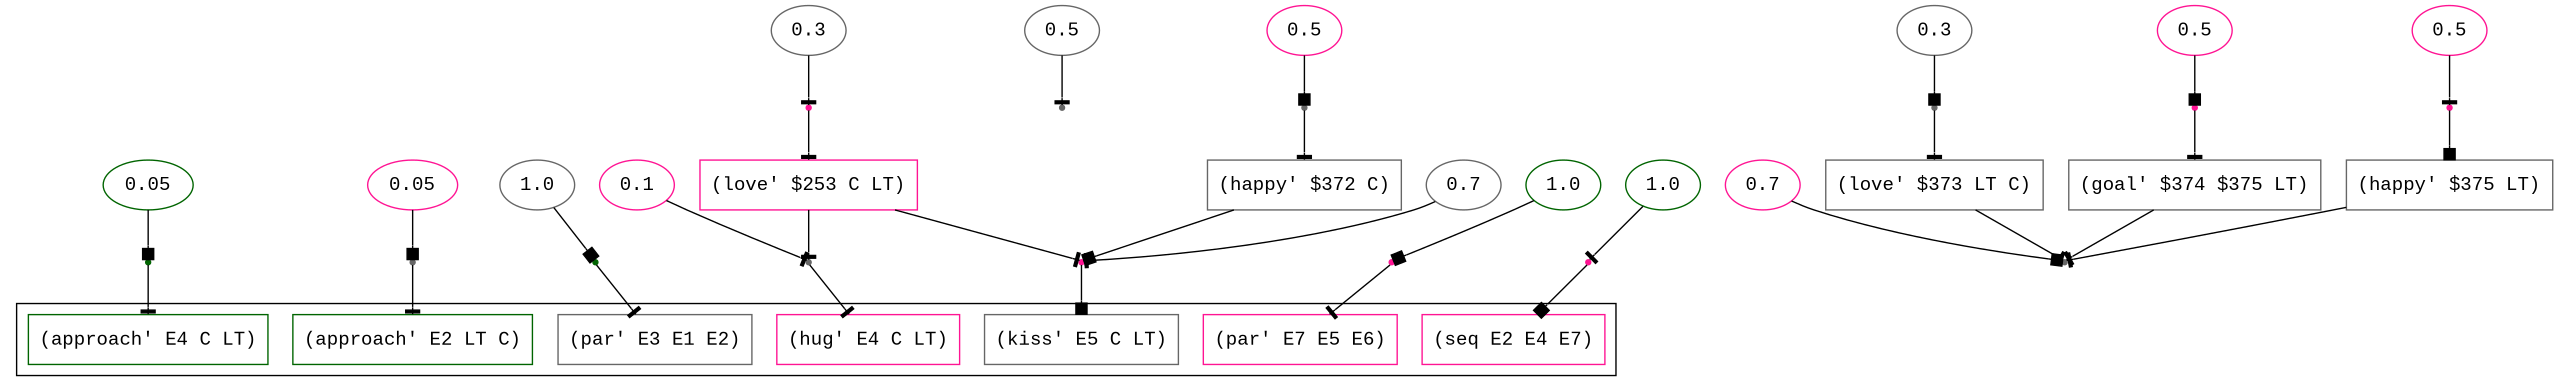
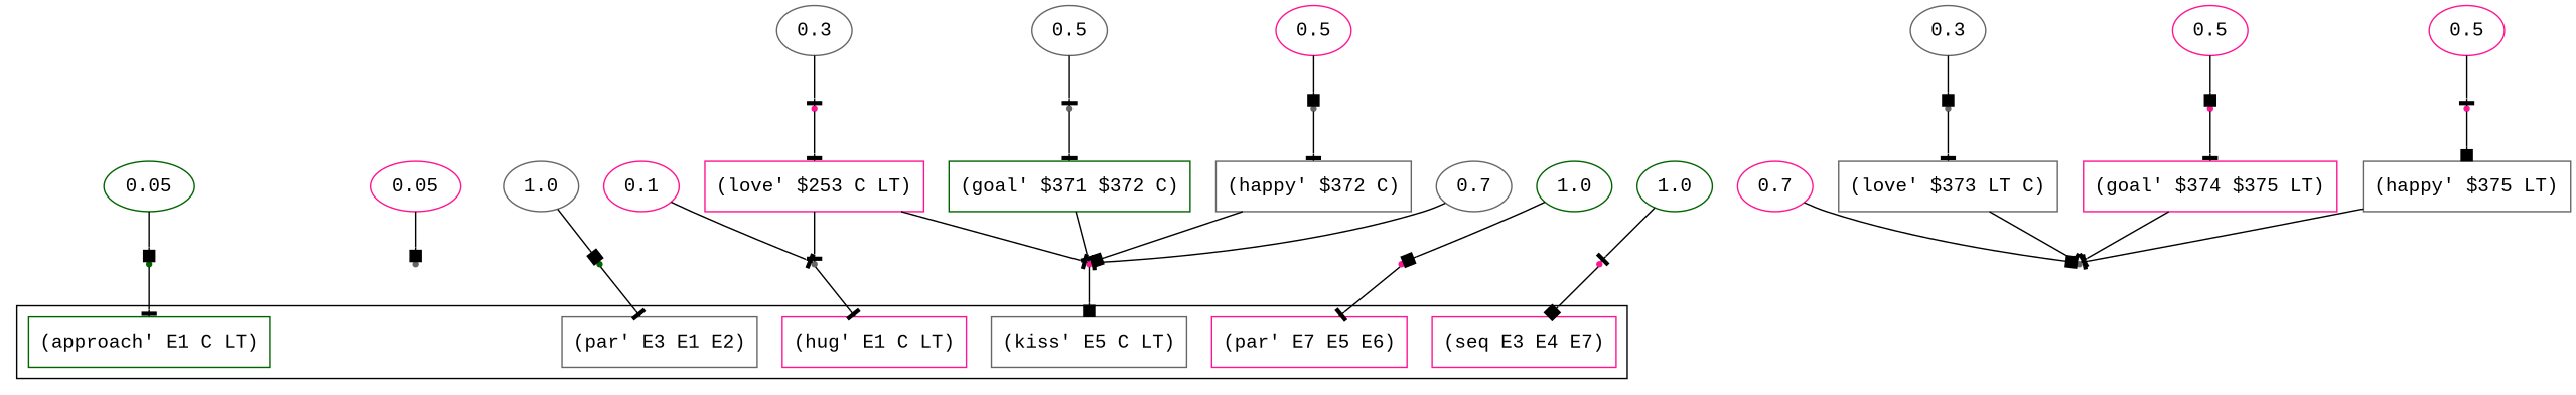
  digraph {
    fontname="Liberation Mono"
    rankdir=TB
    node [color=gray40 fontname="Liberation Mono"]
    edge [arrowhead=tee fontname="Liberation Mono"]
-   n1 [color=darkgreen label="(approach' E4 C LT)" shape=box]
-   n2 [color=darkgreen label="(approach' E2 LT C)" shape=box]
+   n1 [color=darkgreen label="(approach' E1 C LT)" shape=box]
    n3 [label="(par' E3 E1 E2)" shape=box]
-   n4 [color=deeppink label="(hug' E4 C LT)" shape=box]
+   n4 [color=deeppink label="(hug' E1 C LT)" shape=box]
    n5 [label="(kiss' E5 C LT)" shape=box]
    n6 [color=deeppink label="(par' E7 E5 E6)" shape=box]
-   n7 [color=deeppink label="(seq E2 E4 E7)" shape=box]
+   n7 [color=deeppink label="(seq E3 E4 E7)" shape=box]
    n8 [color=darkgreen label=0.05]
    r0 [color=darkgreen shape=point]
    n10 [color=deeppink label=0.05]
    r1 [shape=point]
    n12 [label=1.0]
    r2 [color=darkgreen shape=point]
    n14 [color=deeppink label=0.1]
    r3 [shape=point]
    n16 [label=0.3]
    r4 [color=deeppink shape=point]
    n18 [color=deeppink label="(love' $253 C LT)" shape=box]
    n19 [label=0.7]
    r5 [color=deeppink shape=point]
    n21 [label=0.5]
    r6 [shape=point]
+   n23 [color=darkgreen label="(goal' $371 $372 C)" shape=box]
    n24 [color=deeppink label=0.5]
    r7 [shape=point]
    n26 [label="(happy' $372 C)" shape=box]
    n27 [color=deeppink label=0.7]
    r8 [shape=point]
    n29 [label=0.3]
    r9 [shape=point]
    n31 [label="(love' $373 LT C)" shape=box]
    n32 [color=deeppink label=0.5]
    r10 [color=deeppink shape=point]
-   n34 [label="(goal' $374 $375 LT)" shape=box]
+   n34 [color=deeppink label="(goal' $374 $375 LT)" shape=box]
    n35 [color=deeppink label=0.5]
    r11 [color=deeppink shape=point]
    n37 [label="(happy' $375 LT)" shape=box]
    n38 [color=darkgreen label=1.0]
    r12 [color=deeppink shape=point]
    n40 [color=darkgreen label=1.0]
    r13 [color=deeppink shape=point]
    subgraph cluster_1 {
      n1
-     n2
      n3
      n4
      n5
      n6
      n7
    }
    n8 -> r0 [arrowhead=box]
    r0 -> n1
    n10 -> r1 [arrowhead=box]
-   r1 -> n2
    n12 -> r2 [arrowhead=box]
    r2 -> n3
    n14 -> r3
    r3 -> n4
    n16 -> r4
    r4 -> n18
    n18 -> r3
    n18 -> r5
    n19 -> r5
    r5 -> n5 [arrowhead=box]
    n21 -> r6
+   r6 -> n23
+   n23 -> r5
    n24 -> r7 [arrowhead=box]
    r7 -> n26
    n26 -> r5 [arrowhead=box]
    n27 -> r8 [arrowhead=box]
    n29 -> r9 [arrowhead=box]
    r9 -> n31
    n31 -> r8
    n32 -> r10 [arrowhead=box]
    r10 -> n34
    n34 -> r8
    n35 -> r11
    r11 -> n37 [arrowhead=box]
    n37 -> r8
    n38 -> r12 [arrowhead=box]
    r12 -> n6
    n40 -> r13
    r13 -> n7 [arrowhead=box]
  }
